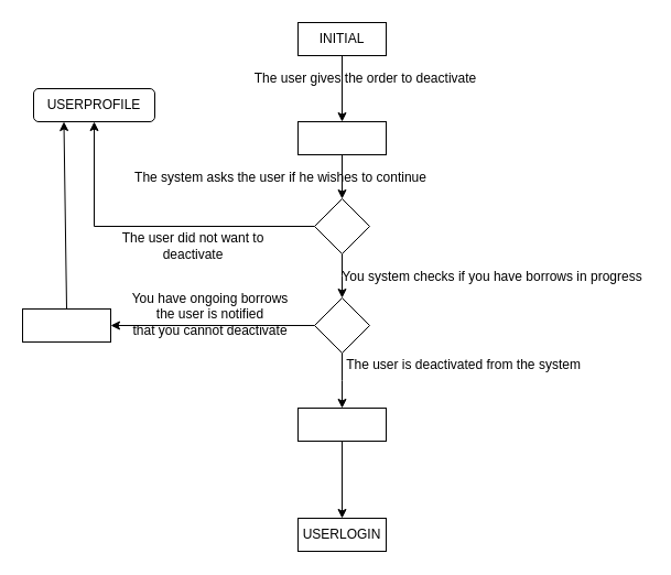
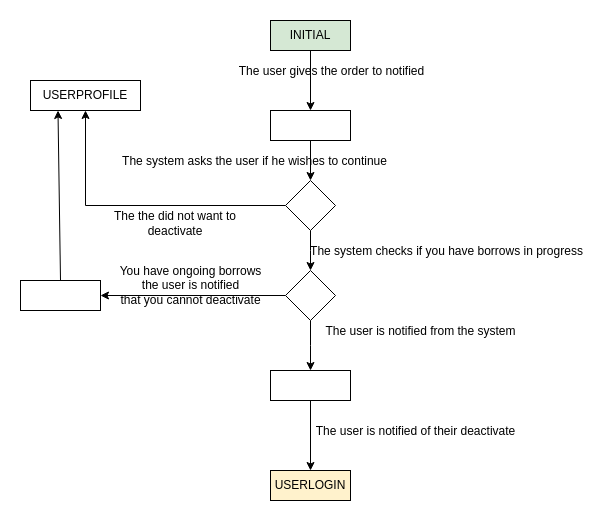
  <mxCell id="0" />
  <mxCell id="1" parent="0" />
- <mxCell id="2" value="INITIAL" style="rounded=0;whiteSpace=wrap;html=1;" parent="1" vertex="1"><mxGeometry x="270" y="20" width="80" height="30" as="geometry" /></mxCell>
+ <mxCell id="2" value="INITIAL" style="rounded=0;whiteSpace=wrap;html=1;fillColor=#d5e8d4;" parent="1" vertex="1"><mxGeometry x="270" y="20" width="80" height="30" as="geometry" /></mxCell>
  <mxCell id="3" value="" style="endArrow=classic;html=1;exitX=0.5;exitY=1;exitDx=0;exitDy=0;" parent="1" source="2" edge="1"><mxGeometry width="50" height="50" relative="1" as="geometry"><mxPoint x="500" y="510" as="sourcePoint" /><mxPoint x="310" y="110" as="targetPoint" /></mxGeometry></mxCell>
- <mxCell id="4" value="The user gives the order to deactivate" style="text;html=1;align=center;verticalAlign=middle;resizable=0;points=[];autosize=1;" parent="1" vertex="1"><mxGeometry x="225" y="62" width="212" height="17" as="geometry" /></mxCell>
+ <mxCell id="4" value="The user gives the order to notified" style="text;html=1;align=center;verticalAlign=middle;resizable=0;points=[];autosize=1;" parent="1" vertex="1"><mxGeometry x="225" y="62" width="212" height="17" as="geometry" /></mxCell>
  <mxCell id="5" value="" style="edgeStyle=orthogonalEdgeStyle;rounded=0;orthogonalLoop=1;jettySize=auto;html=1;" parent="1" source="6" target="9" edge="1"><mxGeometry relative="1" as="geometry" /></mxCell>
  <mxCell id="6" value="" style="rounded=0;whiteSpace=wrap;html=1;" parent="1" vertex="1"><mxGeometry x="270" y="110" width="80" height="30" as="geometry" /></mxCell>
  <mxCell id="7" value="" style="edgeStyle=orthogonalEdgeStyle;rounded=0;orthogonalLoop=1;jettySize=auto;html=1;entryX=0.5;entryY=1;entryDx=0;entryDy=0;" parent="1" source="9" target="11" edge="1"><mxGeometry relative="1" as="geometry" /></mxCell>
  <mxCell id="8" value="" style="edgeStyle=orthogonalEdgeStyle;rounded=0;orthogonalLoop=1;jettySize=auto;html=1;" parent="1" source="9" edge="1"><mxGeometry relative="1" as="geometry"><mxPoint x="310" y="270" as="targetPoint" /></mxGeometry></mxCell>
  <mxCell id="9" value="" style="rhombus;whiteSpace=wrap;html=1;" parent="1" vertex="1"><mxGeometry x="285" y="180" width="50" height="50" as="geometry" /></mxCell>
  <mxCell id="10" value="The system asks the user if he wishes to continue" style="text;html=1;align=center;verticalAlign=middle;resizable=0;points=[];autosize=1;" parent="1" vertex="1"><mxGeometry x="116" y="152" width="275" height="17" as="geometry" /></mxCell>
- <mxCell id="11" value="USERPROFILE" style="whiteSpace=wrap;html=1;rounded=1;" parent="1" vertex="1"><mxGeometry x="30" y="80" width="110" height="30" as="geometry" /></mxCell>
- <mxCell id="12" value="The user did not want to deactivate" style="text;html=1;strokeColor=none;fillColor=none;align=center;verticalAlign=middle;whiteSpace=wrap;rounded=0;" parent="1" vertex="1"><mxGeometry x="100" y="213" width="150" height="20" as="geometry" /></mxCell>
+ <mxCell id="11" value="USERPROFILE" style="rounded=0;whiteSpace=wrap;html=1;" parent="1" vertex="1"><mxGeometry x="30" y="80" width="110" height="30" as="geometry" /></mxCell>
+ <mxCell id="12" value="The the did not want to deactivate" style="text;html=1;strokeColor=none;fillColor=none;align=center;verticalAlign=middle;whiteSpace=wrap;rounded=0;" parent="1" vertex="1"><mxGeometry x="100" y="213" width="150" height="20" as="geometry" /></mxCell>
  <mxCell id="13" value="" style="edgeStyle=orthogonalEdgeStyle;rounded=0;orthogonalLoop=1;jettySize=auto;html=1;" parent="1" source="15" edge="1"><mxGeometry relative="1" as="geometry"><mxPoint x="310" y="370" as="targetPoint" /></mxGeometry></mxCell>
  <mxCell id="14" value="" style="edgeStyle=orthogonalEdgeStyle;rounded=0;orthogonalLoop=1;jettySize=auto;html=1;entryX=1;entryY=0.5;entryDx=0;entryDy=0;" parent="1" source="15" target="23" edge="1"><mxGeometry relative="1" as="geometry" /></mxCell>
  <mxCell id="15" value="" style="rhombus;whiteSpace=wrap;html=1;direction=south;" parent="1" vertex="1"><mxGeometry x="285" y="270" width="50" height="50" as="geometry" /></mxCell>
- <mxCell id="16" value="You system checks if you have borrows in progress" style="text;html=1;align=center;verticalAlign=middle;resizable=0;points=[];autosize=1;" parent="1" vertex="1"><mxGeometry x="304" y="242" width="283" height="17" as="geometry" /></mxCell>
+ <mxCell id="16" value="The system checks if you have borrows in progress" style="text;html=1;align=center;verticalAlign=middle;resizable=0;points=[];autosize=1;" parent="1" vertex="1"><mxGeometry x="304" y="242" width="283" height="17" as="geometry" /></mxCell>
  <mxCell id="17" value="&lt;div&gt;You have ongoing borrows&lt;/div&gt;&lt;div&gt;the user is notified&lt;/div&gt;&lt;div&gt;that you cannot deactivate&lt;/div&gt;" style="text;html=1;align=center;verticalAlign=middle;resizable=0;points=[];autosize=1;" parent="1" vertex="1"><mxGeometry x="114" y="263" width="152" height="44" as="geometry" /></mxCell>
- <mxCell id="18" value="The user is deactivated from the system" style="text;html=1;align=center;verticalAlign=middle;resizable=0;points=[];autosize=1;" parent="1" vertex="1"><mxGeometry x="309" y="322" width="222" height="17" as="geometry" /></mxCell>
+ <mxCell id="18" value="The user is notified from the system" style="text;html=1;align=center;verticalAlign=middle;resizable=0;points=[];autosize=1;" parent="1" vertex="1"><mxGeometry x="309" y="322" width="222" height="17" as="geometry" /></mxCell>
  <mxCell id="19" value="" style="edgeStyle=orthogonalEdgeStyle;rounded=0;orthogonalLoop=1;jettySize=auto;html=1;entryX=0.5;entryY=0;entryDx=0;entryDy=0;" parent="1" source="20" target="22" edge="1"><mxGeometry relative="1" as="geometry"><mxPoint x="310" y="455" as="targetPoint" /></mxGeometry></mxCell>
  <mxCell id="20" value="" style="rounded=0;whiteSpace=wrap;html=1;" parent="1" vertex="1"><mxGeometry x="270" y="370" width="80" height="30" as="geometry" /></mxCell>
- <mxCell id="22" value="USERLOGIN" style="rounded=0;whiteSpace=wrap;html=1;" parent="1" vertex="1"><mxGeometry x="270" y="470" width="80" height="30" as="geometry" /></mxCell>
+ <mxCell id="21" value="The user is notified of their deactivate" style="text;html=1;align=center;verticalAlign=middle;resizable=0;points=[];autosize=1;" parent="1" vertex="1"><mxGeometry x="310" y="422" width="209" height="17" as="geometry" /></mxCell>
+ <mxCell id="22" value="USERLOGIN" style="rounded=0;whiteSpace=wrap;html=1;fillColor=#fff2cc;" parent="1" vertex="1"><mxGeometry x="270" y="470" width="80" height="30" as="geometry" /></mxCell>
  <mxCell id="23" value="" style="rounded=0;whiteSpace=wrap;html=1;" parent="1" vertex="1"><mxGeometry x="20" y="280" width="80" height="30" as="geometry" /></mxCell>
  <mxCell id="24" value="" style="endArrow=classic;html=1;entryX=0.25;entryY=1;entryDx=0;entryDy=0;exitX=0.5;exitY=0;exitDx=0;exitDy=0;" parent="1" source="23" target="11" edge="1"><mxGeometry width="50" height="50" relative="1" as="geometry"><mxPoint x="350" y="490" as="sourcePoint" /><mxPoint x="400" y="440" as="targetPoint" /></mxGeometry></mxCell>
